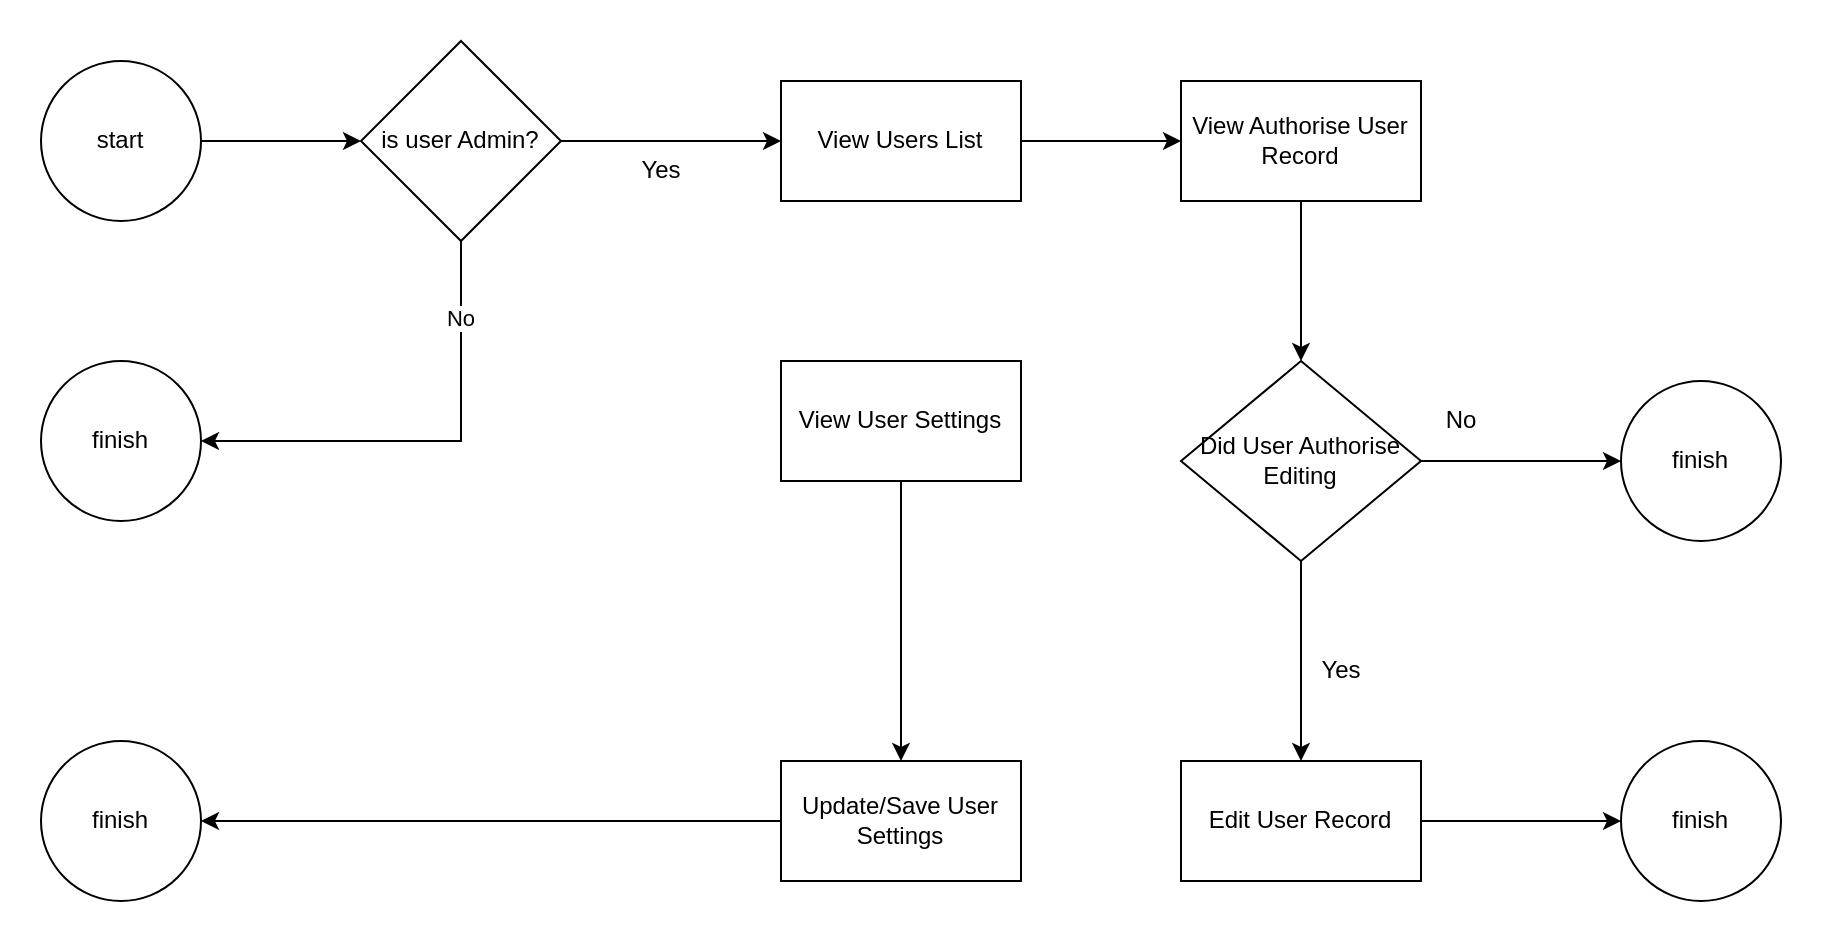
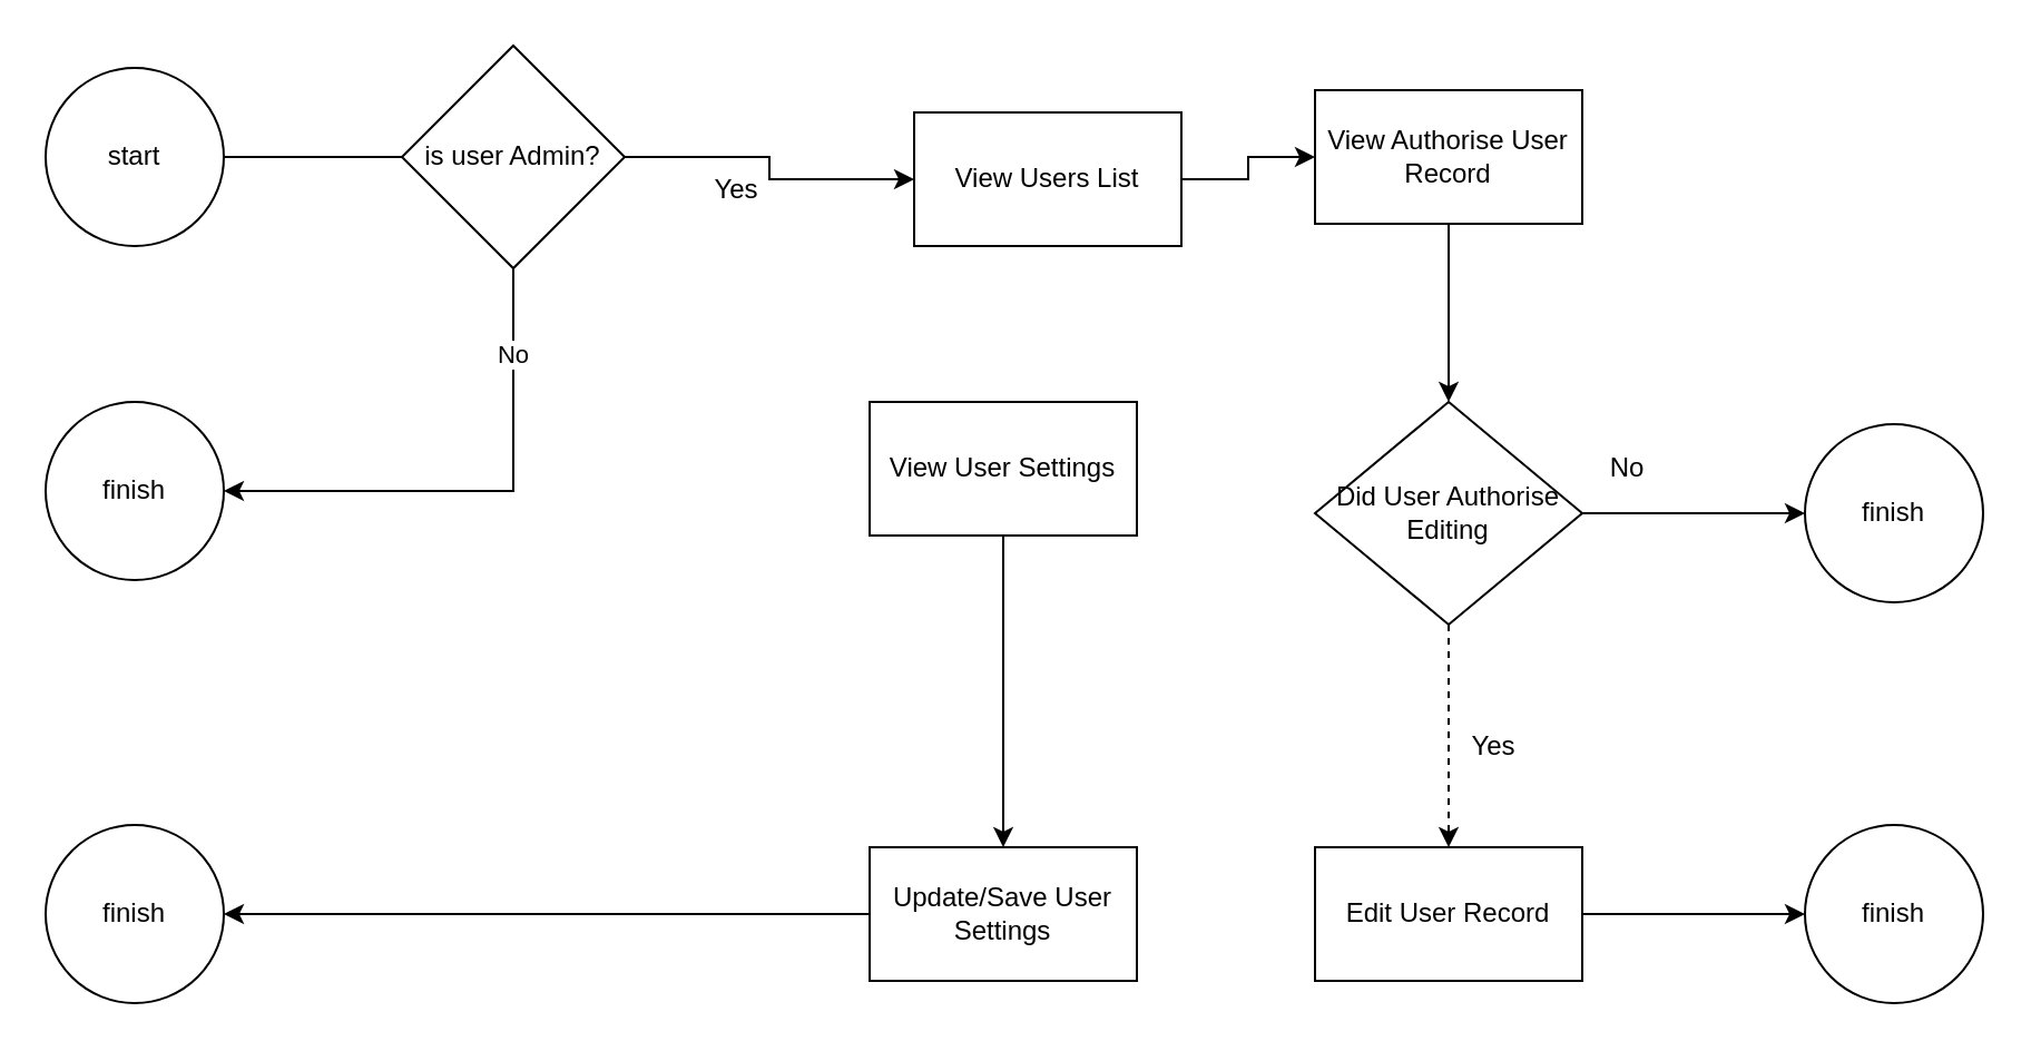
  <mxCell id="0" />
  <mxCell id="1" parent="0" />
- <mxCell id="2" value="" style="edgeStyle=orthogonalEdgeStyle;rounded=0;orthogonalLoop=1;jettySize=auto;html=1;" edge="1" parent="1" source="3" target="7"><mxGeometry relative="1" as="geometry" /></mxCell>
+ <mxCell id="2" value="" style="edgeStyle=orthogonalEdgeStyle;rounded=0;orthogonalLoop=1;jettySize=auto;html=1;endArrow=none;" edge="1" parent="1" source="3" target="7"><mxGeometry relative="1" as="geometry" /></mxCell>
  <mxCell id="3" value="start" style="ellipse;whiteSpace=wrap;html=1;aspect=fixed;" vertex="1" parent="1"><mxGeometry x="20" y="30" width="80" height="80" as="geometry" /></mxCell>
  <mxCell id="4" style="edgeStyle=orthogonalEdgeStyle;rounded=0;orthogonalLoop=1;jettySize=auto;html=1;entryX=1;entryY=0.5;entryDx=0;entryDy=0;" edge="1" parent="1" source="7" target="8"><mxGeometry relative="1" as="geometry"><Array as="points"><mxPoint x="230" y="220" /></Array></mxGeometry></mxCell>
  <mxCell id="5" value="No" style="edgeLabel;html=1;align=center;verticalAlign=middle;resizable=0;points=[];" vertex="1" connectable="0" parent="4"><mxGeometry x="-0.67" y="-1" relative="1" as="geometry"><mxPoint as="offset" /></mxGeometry></mxCell>
  <mxCell id="6" value="" style="edgeStyle=orthogonalEdgeStyle;rounded=0;orthogonalLoop=1;jettySize=auto;html=1;" edge="1" parent="1" source="7" target="10"><mxGeometry relative="1" as="geometry" /></mxCell>
  <mxCell id="7" value="is user Admin?" style="rhombus;whiteSpace=wrap;html=1;" vertex="1" parent="1"><mxGeometry x="180" y="20" width="100" height="100" as="geometry" /></mxCell>
  <mxCell id="8" value="finish" style="ellipse;whiteSpace=wrap;html=1;aspect=fixed;" vertex="1" parent="1"><mxGeometry x="20" y="180" width="80" height="80" as="geometry" /></mxCell>
  <mxCell id="9" value="" style="edgeStyle=orthogonalEdgeStyle;rounded=0;orthogonalLoop=1;jettySize=auto;html=1;" edge="1" parent="1" source="10" target="13"><mxGeometry relative="1" as="geometry" /></mxCell>
- <mxCell id="10" value="View Users List" style="whiteSpace=wrap;html=1;" vertex="1" parent="1"><mxGeometry x="390" y="40" width="120" height="60" as="geometry" /></mxCell>
+ <mxCell id="10" value="View Users List" style="whiteSpace=wrap;html=1;" vertex="1" parent="1"><mxGeometry x="410" y="50" width="120" height="60" as="geometry" /></mxCell>
  <mxCell id="11" value="Yes" style="text;html=1;align=center;verticalAlign=middle;resizable=0;points=[];autosize=1;strokeColor=none;fillColor=none;" vertex="1" parent="1"><mxGeometry x="310" y="70" width="40" height="30" as="geometry" /></mxCell>
  <mxCell id="12" value="" style="edgeStyle=orthogonalEdgeStyle;rounded=0;orthogonalLoop=1;jettySize=auto;html=1;" edge="1" parent="1" source="13" target="18"><mxGeometry relative="1" as="geometry" /></mxCell>
  <mxCell id="13" value="View Authorise User Record " style="whiteSpace=wrap;html=1;" vertex="1" parent="1"><mxGeometry x="590" y="40" width="120" height="60" as="geometry" /></mxCell>
  <mxCell id="14" value="" style="edgeStyle=orthogonalEdgeStyle;rounded=0;orthogonalLoop=1;jettySize=auto;html=1;" edge="1" parent="1" source="15" target="24"><mxGeometry relative="1" as="geometry" /></mxCell>
  <mxCell id="15" value="View User Settings" style="whiteSpace=wrap;html=1;" vertex="1" parent="1"><mxGeometry x="390" y="180" width="120" height="60" as="geometry" /></mxCell>
- <mxCell id="16" value="" style="edgeStyle=orthogonalEdgeStyle;rounded=0;orthogonalLoop=1;jettySize=auto;html=1;" edge="1" parent="1" source="18" target="20"><mxGeometry relative="1" as="geometry" /></mxCell>
+ <mxCell id="16" value="" style="edgeStyle=orthogonalEdgeStyle;rounded=0;orthogonalLoop=1;jettySize=auto;html=1;dashed=1;" edge="1" parent="1" source="18" target="20"><mxGeometry relative="1" as="geometry" /></mxCell>
  <mxCell id="17" value="" style="edgeStyle=orthogonalEdgeStyle;rounded=0;orthogonalLoop=1;jettySize=auto;html=1;" edge="1" parent="1" source="18" target="22"><mxGeometry relative="1" as="geometry" /></mxCell>
  <mxCell id="18" value="Did User Authorise Editing" style="rhombus;whiteSpace=wrap;html=1;" vertex="1" parent="1"><mxGeometry x="590" y="180" width="120" height="100" as="geometry" /></mxCell>
  <mxCell id="19" value="" style="edgeStyle=orthogonalEdgeStyle;rounded=0;orthogonalLoop=1;jettySize=auto;html=1;" edge="1" parent="1" source="20" target="27"><mxGeometry relative="1" as="geometry" /></mxCell>
  <mxCell id="20" value="Edit User Record" style="whiteSpace=wrap;html=1;" vertex="1" parent="1"><mxGeometry x="590" y="380" width="120" height="60" as="geometry" /></mxCell>
  <mxCell id="21" value="Yes" style="text;html=1;align=center;verticalAlign=middle;resizable=0;points=[];autosize=1;strokeColor=none;fillColor=none;" vertex="1" parent="1"><mxGeometry x="650" y="320" width="40" height="30" as="geometry" /></mxCell>
  <mxCell id="22" value="finish" style="ellipse;whiteSpace=wrap;html=1;aspect=fixed;" vertex="1" parent="1"><mxGeometry x="810" y="190" width="80" height="80" as="geometry" /></mxCell>
  <mxCell id="23" style="edgeStyle=orthogonalEdgeStyle;rounded=0;orthogonalLoop=1;jettySize=auto;html=1;" edge="1" parent="1" source="24" target="25"><mxGeometry relative="1" as="geometry" /></mxCell>
  <mxCell id="24" value="Update/Save User Settings" style="whiteSpace=wrap;html=1;" vertex="1" parent="1"><mxGeometry x="390" y="380" width="120" height="60" as="geometry" /></mxCell>
  <mxCell id="25" value="finish" style="ellipse;whiteSpace=wrap;html=1;aspect=fixed;" vertex="1" parent="1"><mxGeometry x="20" y="370" width="80" height="80" as="geometry" /></mxCell>
  <mxCell id="26" value="No" style="text;html=1;align=center;verticalAlign=middle;resizable=0;points=[];autosize=1;strokeColor=none;fillColor=none;" vertex="1" parent="1"><mxGeometry x="710" y="195" width="40" height="30" as="geometry" /></mxCell>
  <mxCell id="27" value="finish" style="ellipse;whiteSpace=wrap;html=1;aspect=fixed;" vertex="1" parent="1"><mxGeometry x="810" y="370" width="80" height="80" as="geometry" /></mxCell>
